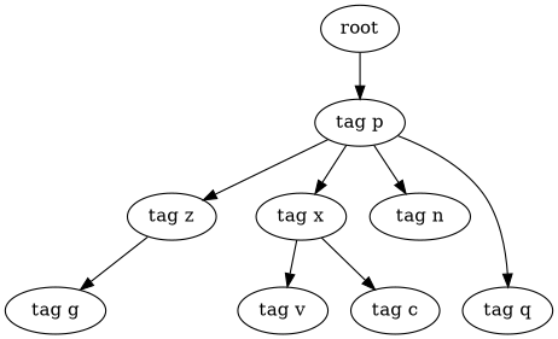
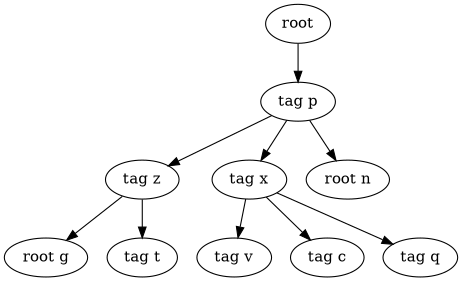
  digraph {
    n1 [label=root]
    n2 [label="tag p"]
    n3 [label="tag z"]
    n4 [label="tag x"]
-   n5 [label="tag n"]
-   n6 [label="tag g"]
+   n5 [label="root n"]
+   n6 [label="root g"]
+   n7 [label="tag t"]
    n8 [label="tag v"]
    n9 [label="tag q"]
    n10 [label="tag c"]
    n1 -> n2
    n2 -> n3
    n2 -> n4
    n2 -> n5
    n3 -> n6
+   n3 -> n7
    n4 -> n8
-   n2 -> n9
+   n4 -> n9
    n4 -> n10
  }
